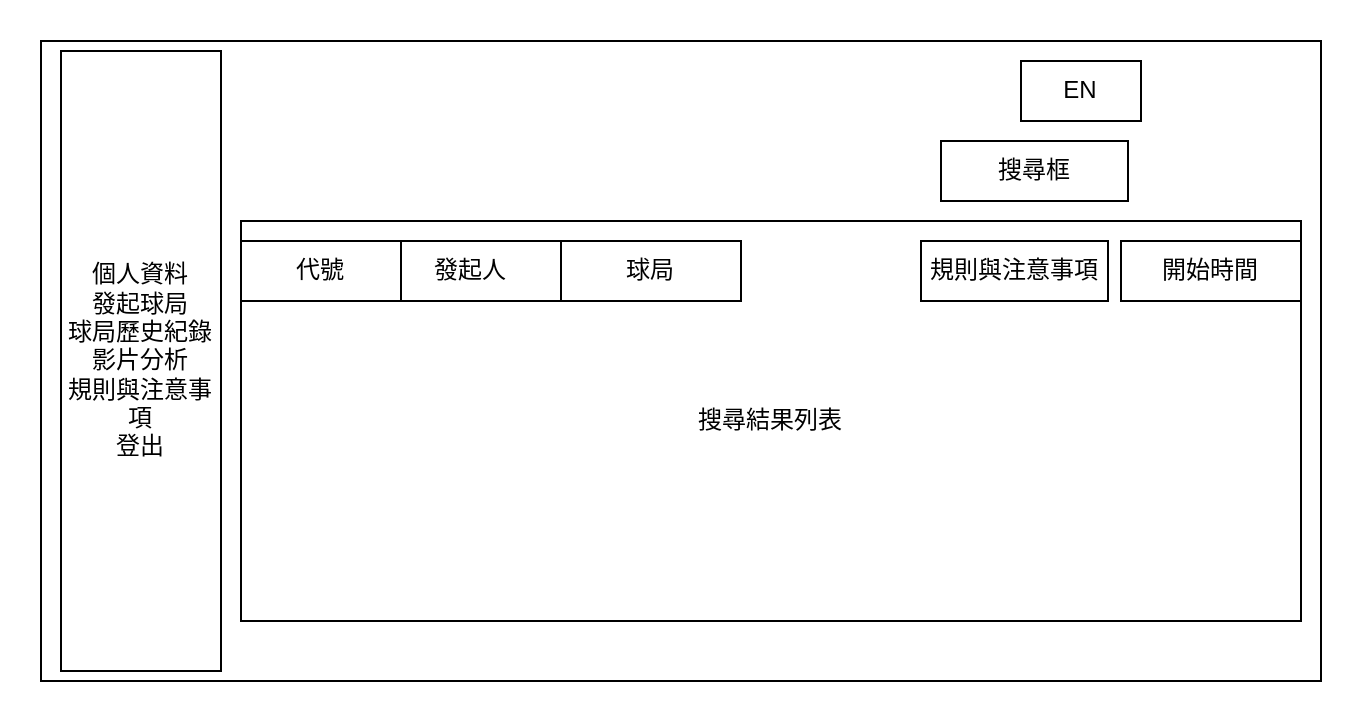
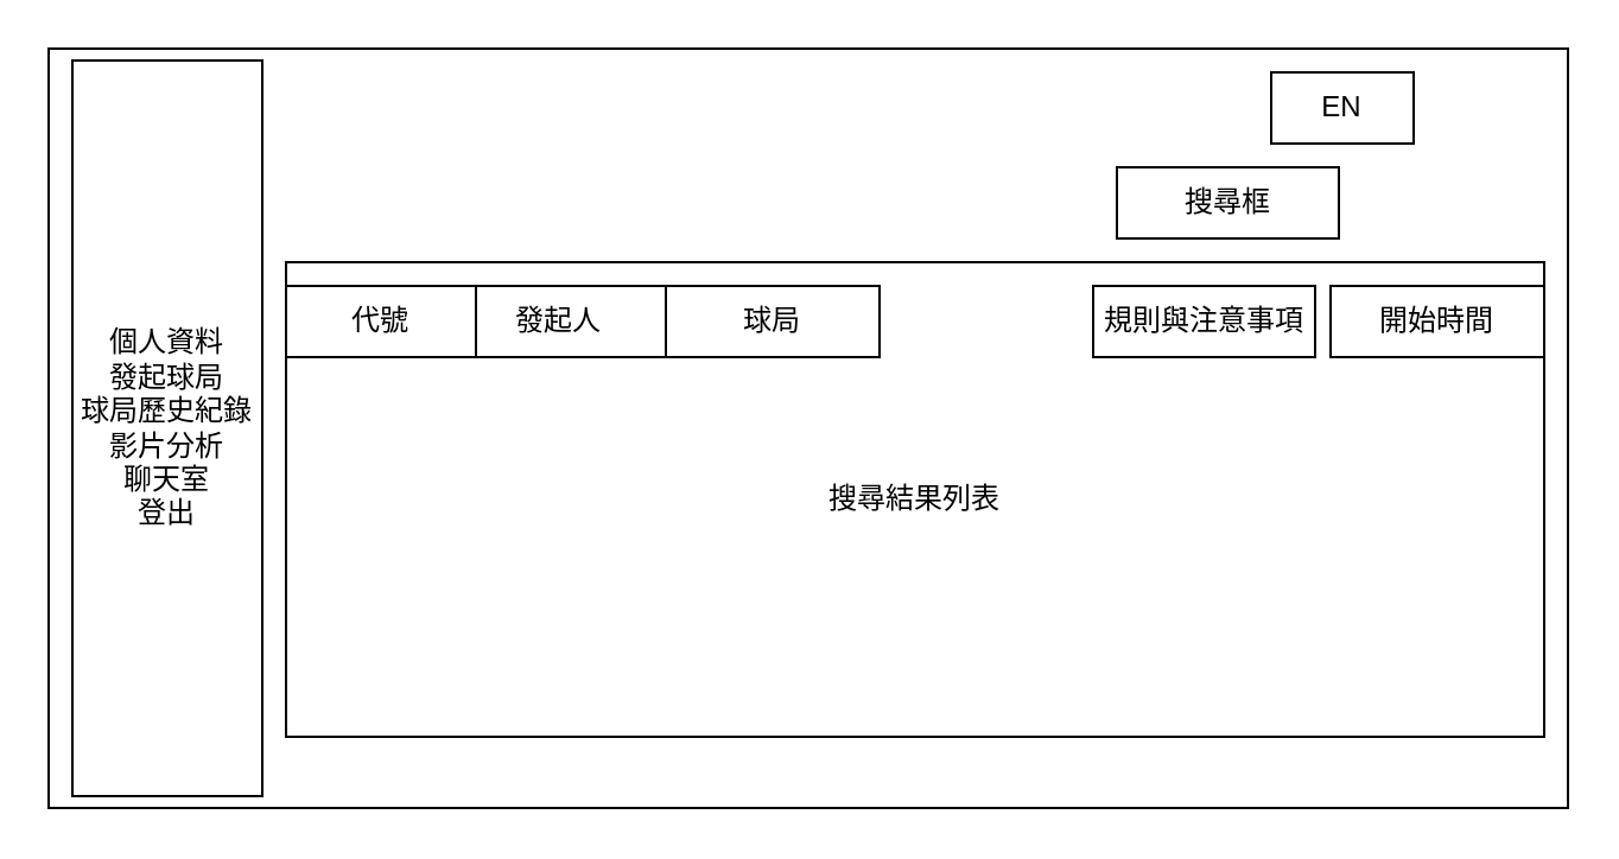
  <mxCell id="0" />
  <mxCell id="1" parent="0" />
  <mxCell id="2" value="" style="rounded=0;whiteSpace=wrap;html=1;" parent="1" vertex="1"><mxGeometry x="20" y="20" width="640" height="320" as="geometry" /></mxCell>
- <mxCell id="3" value="個人資料&lt;br&gt;發起球局&lt;br&gt;球局歷史紀錄&lt;br&gt;影片分析&lt;br&gt;規則與注意事項&lt;br&gt;登出" style="rounded=0;whiteSpace=wrap;html=1;" parent="1" vertex="1"><mxGeometry x="30" y="25" width="80" height="310" as="geometry" /></mxCell>
- <mxCell id="4" value="EN" style="rounded=0;whiteSpace=wrap;html=1;" parent="1" vertex="1"><mxGeometry x="510" y="30" width="60" height="30" as="geometry" /></mxCell>
+ <mxCell id="3" value="個人資料&lt;br&gt;發起球局&lt;br&gt;球局歷史紀錄&lt;br&gt;影片分析&lt;br&gt;聊天室&lt;br&gt;登出" style="rounded=0;whiteSpace=wrap;html=1;" parent="1" vertex="1"><mxGeometry x="30" y="25" width="80" height="310" as="geometry" /></mxCell>
+ <mxCell id="4" value="EN" style="rounded=0;whiteSpace=wrap;html=1;" parent="1" vertex="1"><mxGeometry x="535" y="30" width="60" height="30" as="geometry" /></mxCell>
  <mxCell id="5" value="搜尋結果列表" style="rounded=0;whiteSpace=wrap;html=1;" parent="1" vertex="1"><mxGeometry x="120" y="110" width="530" height="200" as="geometry" /></mxCell>
  <mxCell id="6" value="球局" style="rounded=0;whiteSpace=wrap;html=1;" parent="1" vertex="1"><mxGeometry x="280" y="120" width="90" height="30" as="geometry" /></mxCell>
  <mxCell id="7" value="規則與注意事項" style="rounded=0;whiteSpace=wrap;html=1;" parent="1" vertex="1"><mxGeometry x="460" y="120" width="93.5" height="30" as="geometry" /></mxCell>
  <mxCell id="8" value="開始時間" style="rounded=0;whiteSpace=wrap;html=1;" parent="1" vertex="1"><mxGeometry x="560" y="120" width="90" height="30" as="geometry" /></mxCell>
  <mxCell id="9" value="搜尋框" style="rounded=0;whiteSpace=wrap;html=1;" parent="1" vertex="1"><mxGeometry x="470" y="70" width="93.5" height="30" as="geometry" /></mxCell>
  <mxCell id="10" value="發起人" style="rounded=0;whiteSpace=wrap;html=1;" parent="1" vertex="1"><mxGeometry x="190" y="120" width="90" height="30" as="geometry" /></mxCell>
  <mxCell id="11" value="代號" style="rounded=0;whiteSpace=wrap;html=1;" vertex="1" parent="1"><mxGeometry x="120" y="120" width="80" height="30" as="geometry" /></mxCell>
